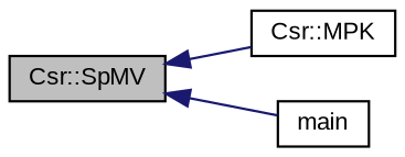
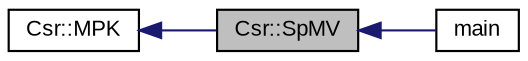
  digraph {
    fontname="Liberation Sans"
    rankdir=LR
    node [color=black fillcolor=white fontname="Liberation Sans" fontsize=10 shape=record style=filled]
    edge [color=midnightblue dir=back fontname="Liberation Sans" fontsize=10 labelfontname=Helvetica labelfontsize=10 style=solid]
    n1 [fillcolor=grey75 fontcolor=black height=0.2 label="Csr::SpMV" width=0.4]
    n2 [height=0.2 label="Csr::MPK" width=0.4]
    n3 [height=0.2 label=main width=0.4]
-   n1 -> n2
+   n2 -> n1
    n1 -> n3
  }
